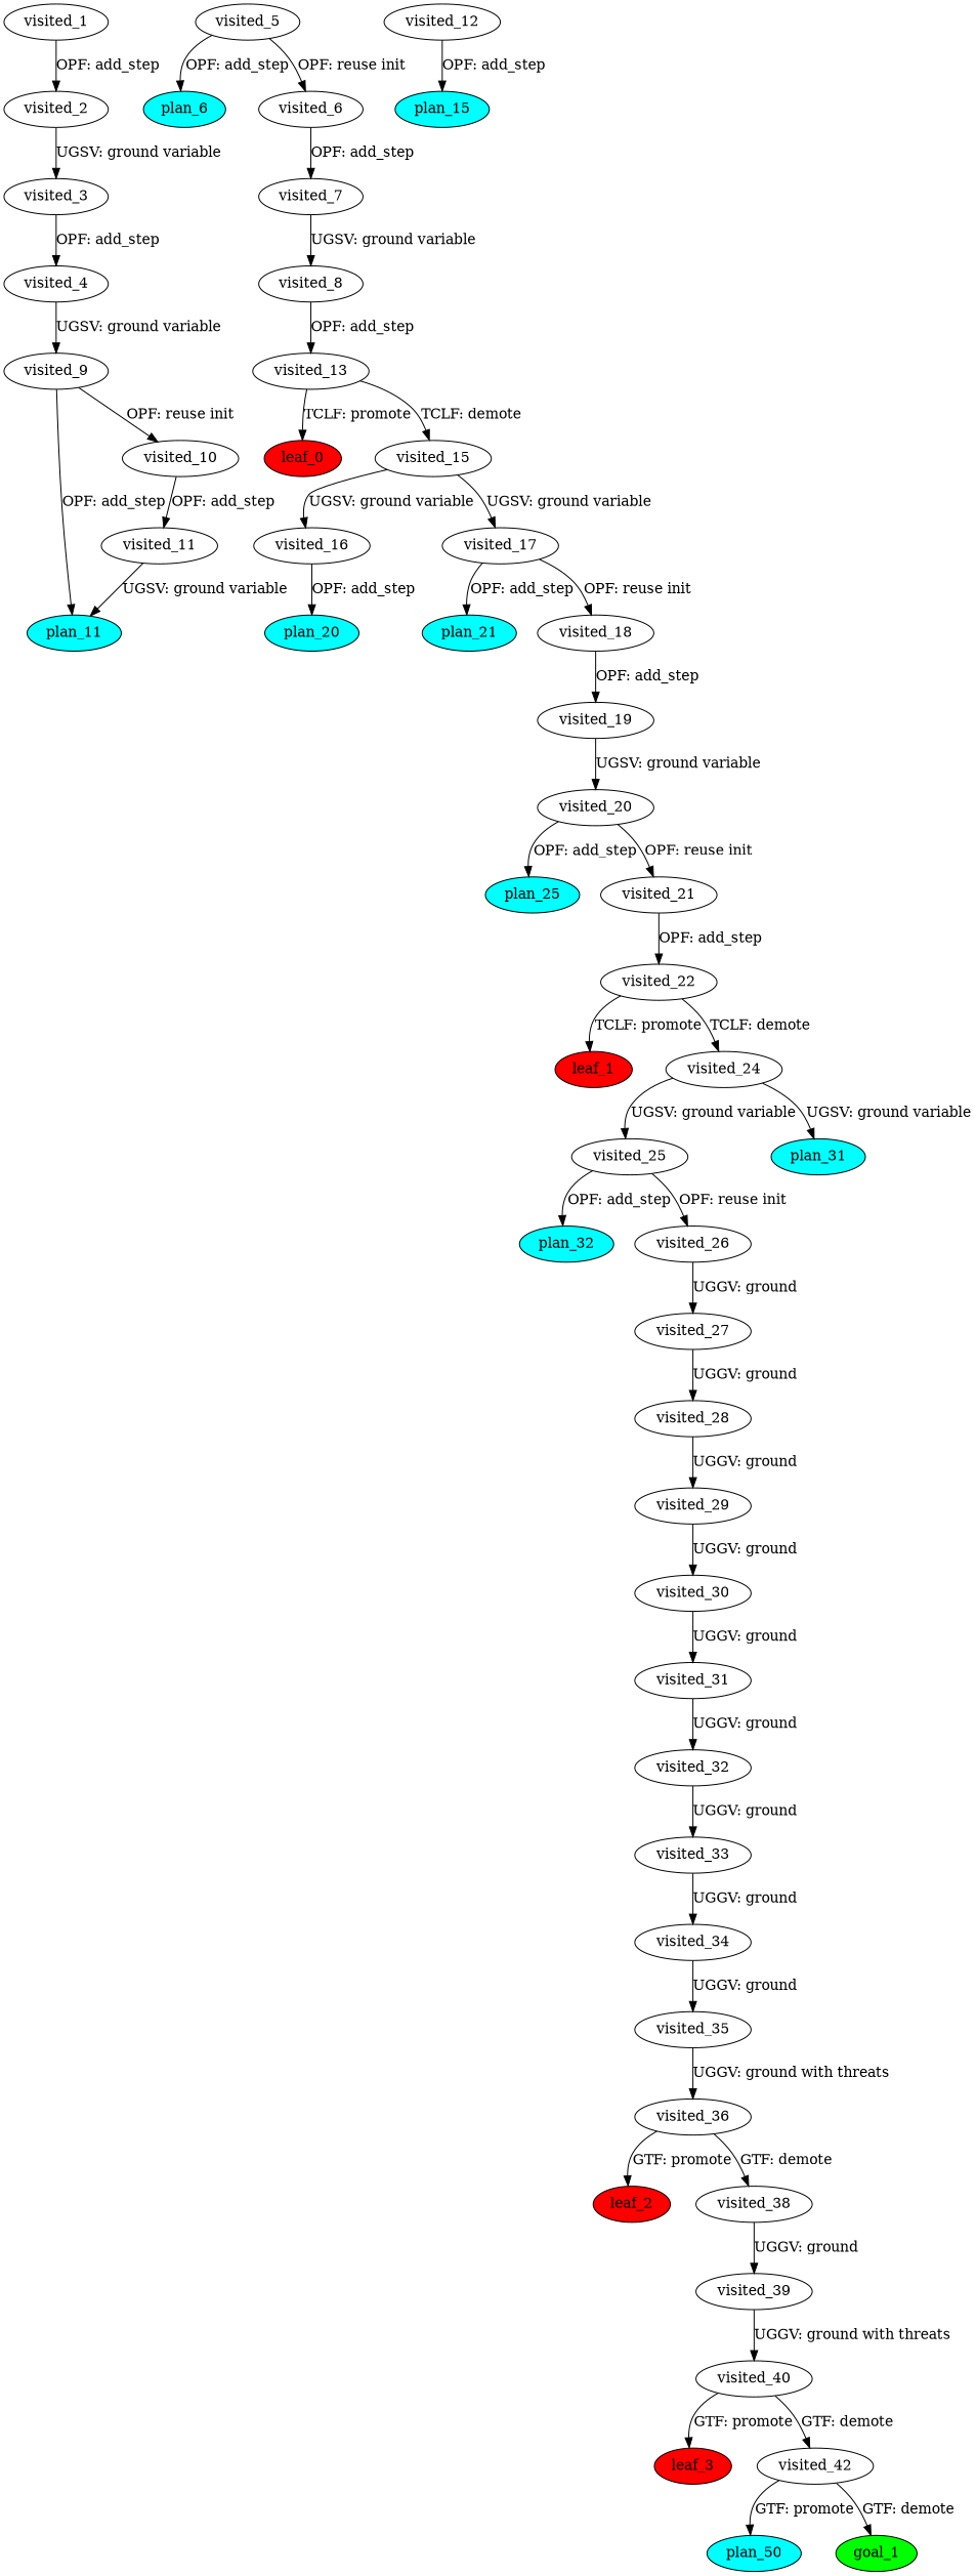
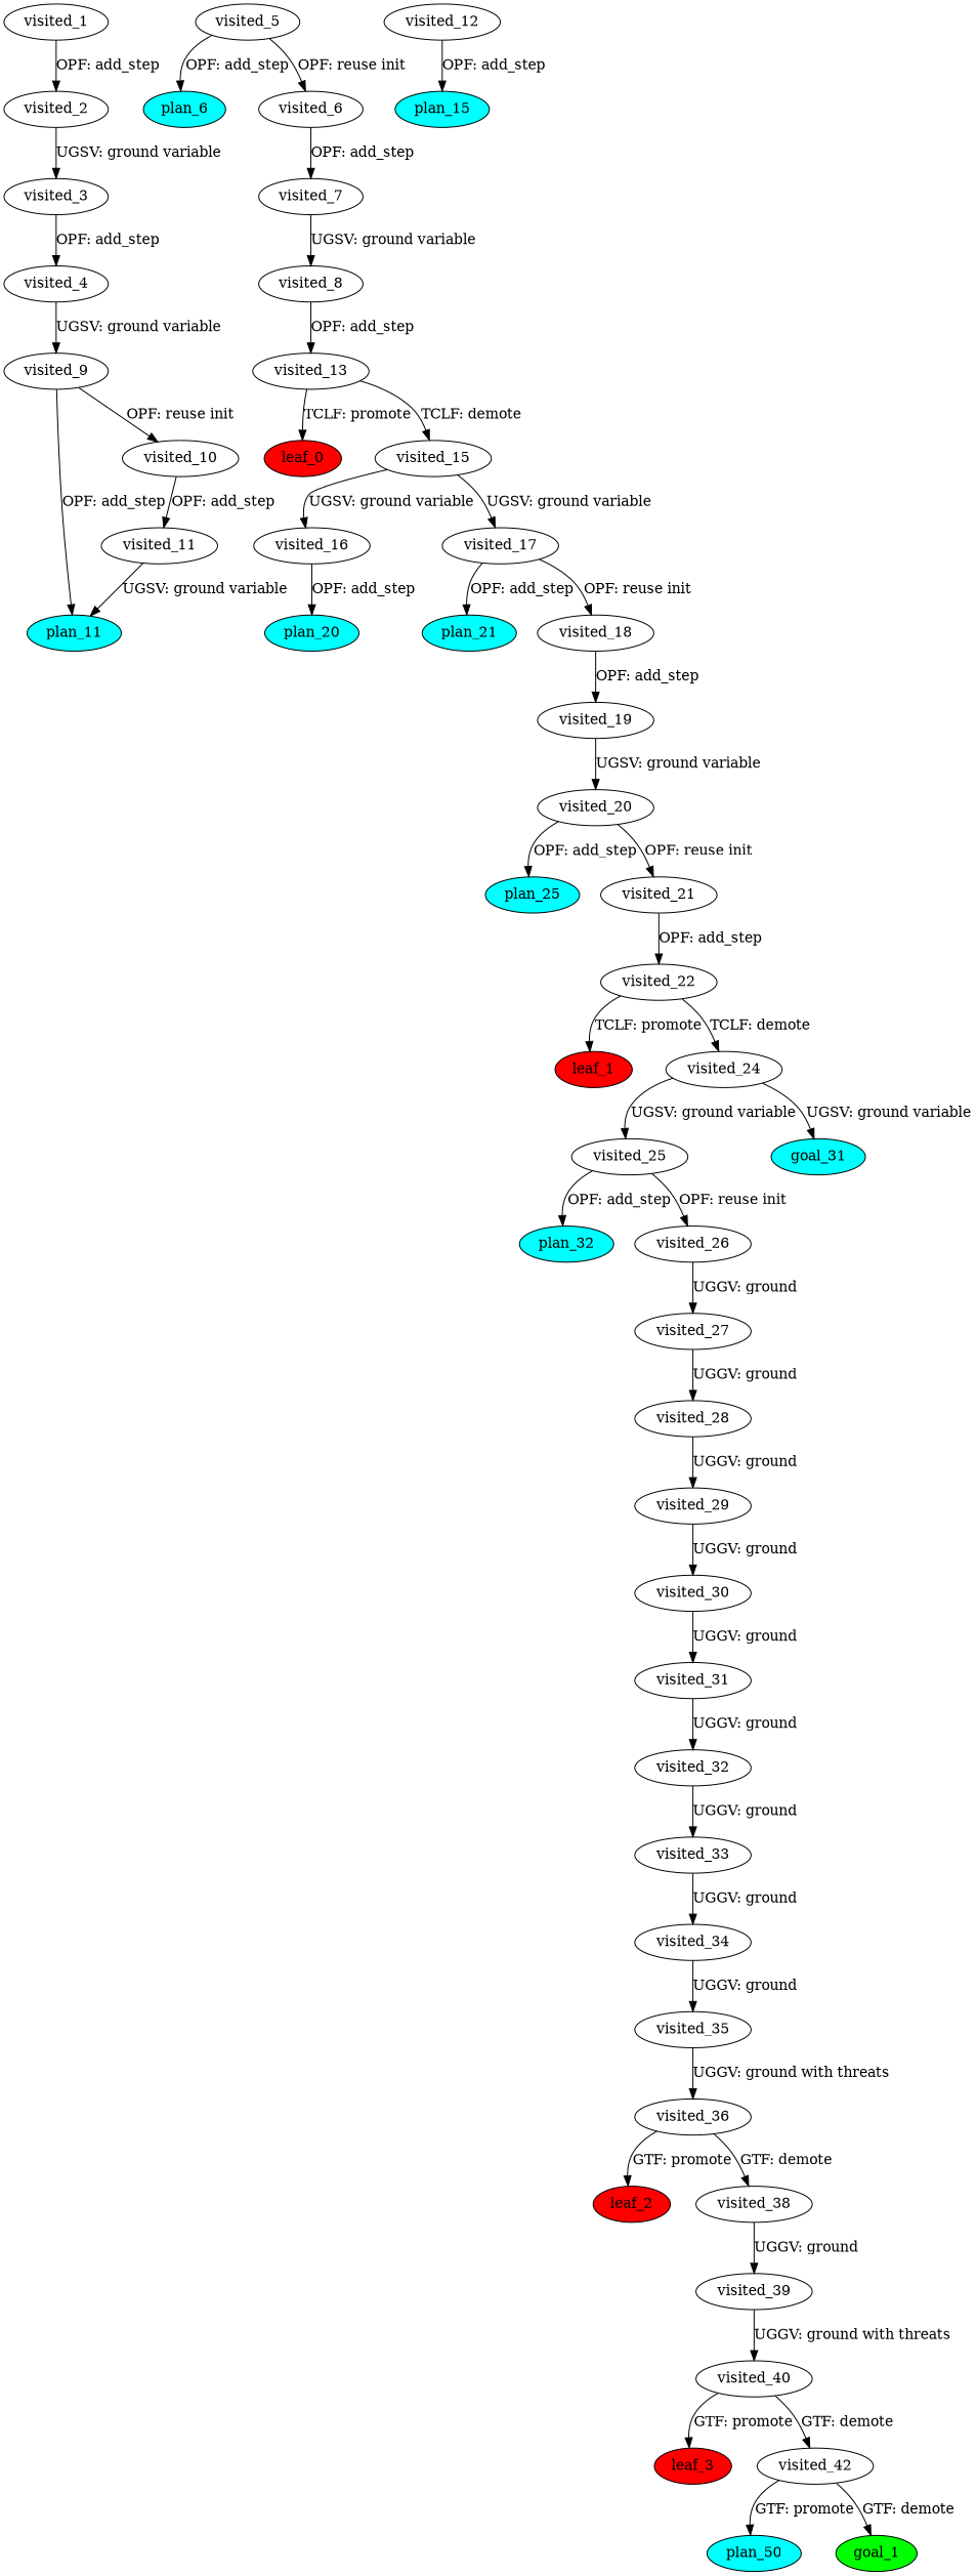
  digraph {
    node [fillcolor=white style=filled]
    n1 [label=visited_1]
    n2 [label=visited_2]
    n3 [label=visited_3]
    n4 [label=visited_4]
    n5 [label=visited_9]
    n6 [label=visited_5]
    n7 [fillcolor=cyan label=plan_6]
    n8 [label=visited_6]
    n9 [fillcolor=cyan label=plan_11]
    n10 [label=visited_10]
    n11 [label=visited_7]
    n12 [label=visited_11]
    n13 [label=visited_8]
    n14 [label=visited_13]
    n15 [fillcolor=red label=leaf_0]
    n16 [label=visited_15]
    n17 [label=visited_16]
    n18 [label=visited_17]
    n19 [label=visited_12]
    n20 [fillcolor=cyan label=plan_15]
    n21 [fillcolor=cyan label=plan_20]
    n22 [fillcolor=cyan label=plan_21]
    n23 [label=visited_18]
    n24 [label=visited_19]
    n25 [label=visited_20]
    n26 [fillcolor=cyan label=plan_25]
    n27 [label=visited_21]
    n28 [label=visited_22]
    n29 [fillcolor=red label=leaf_1]
    n30 [label=visited_24]
    n31 [label=visited_25]
-   n32 [fillcolor=cyan label=plan_31]
+   n32 [fillcolor=cyan label=goal_31]
    n33 [fillcolor=cyan label=plan_32]
    n34 [label=visited_26]
    n35 [label=visited_27]
    n36 [label=visited_28]
    n37 [label=visited_29]
    n38 [label=visited_30]
    n39 [label=visited_31]
    n40 [label=visited_32]
    n41 [label=visited_33]
    n42 [label=visited_34]
    n43 [label=visited_35]
    n44 [label=visited_36]
    n45 [fillcolor=red label=leaf_2]
    n46 [label=visited_38]
    n47 [label=visited_39]
    n48 [label=visited_40]
    n49 [fillcolor=red label=leaf_3]
    n50 [label=visited_42]
    n51 [fillcolor=cyan label=plan_50]
    n52 [fillcolor=green label=goal_1]
    n1 -> n2 [label="OPF: add_step"]
    n2 -> n3 [label="UGSV: ground variable"]
    n3 -> n4 [label="OPF: add_step"]
    n4 -> n5 [label="UGSV: ground variable"]
    n5 -> n9 [label="OPF: add_step"]
    n5 -> n10 [label="OPF: reuse init"]
    n6 -> n7 [label="OPF: add_step"]
    n6 -> n8 [label="OPF: reuse init"]
    n8 -> n11 [label="OPF: add_step"]
    n10 -> n12 [label="OPF: add_step"]
    n11 -> n13 [label="UGSV: ground variable"]
    n12 -> n9 [label="UGSV: ground variable"]
    n13 -> n14 [label="OPF: add_step"]
    n14 -> n15 [label="TCLF: promote"]
    n14 -> n16 [label="TCLF: demote"]
    n16 -> n17 [label="UGSV: ground variable"]
    n16 -> n18 [label="UGSV: ground variable"]
    n17 -> n21 [label="OPF: add_step"]
    n18 -> n22 [label="OPF: add_step"]
    n18 -> n23 [label="OPF: reuse init"]
    n19 -> n20 [label="OPF: add_step"]
    n23 -> n24 [label="OPF: add_step"]
    n24 -> n25 [label="UGSV: ground variable"]
    n25 -> n26 [label="OPF: add_step"]
    n25 -> n27 [label="OPF: reuse init"]
    n27 -> n28 [label="OPF: add_step"]
    n28 -> n29 [label="TCLF: promote"]
    n28 -> n30 [label="TCLF: demote"]
    n30 -> n31 [label="UGSV: ground variable"]
    n30 -> n32 [label="UGSV: ground variable"]
    n31 -> n33 [label="OPF: add_step"]
    n31 -> n34 [label="OPF: reuse init"]
    n34 -> n35 [label="UGGV: ground"]
    n35 -> n36 [label="UGGV: ground"]
    n36 -> n37 [label="UGGV: ground"]
    n37 -> n38 [label="UGGV: ground"]
    n38 -> n39 [label="UGGV: ground"]
    n39 -> n40 [label="UGGV: ground"]
    n40 -> n41 [label="UGGV: ground"]
    n41 -> n42 [label="UGGV: ground"]
    n42 -> n43 [label="UGGV: ground"]
    n43 -> n44 [label="UGGV: ground with threats"]
    n44 -> n45 [label="GTF: promote"]
    n44 -> n46 [label="GTF: demote"]
    n46 -> n47 [label="UGGV: ground"]
    n47 -> n48 [label="UGGV: ground with threats"]
    n48 -> n49 [label="GTF: promote"]
    n48 -> n50 [label="GTF: demote"]
    n50 -> n51 [label="GTF: promote"]
    n50 -> n52 [label="GTF: demote"]
  }
